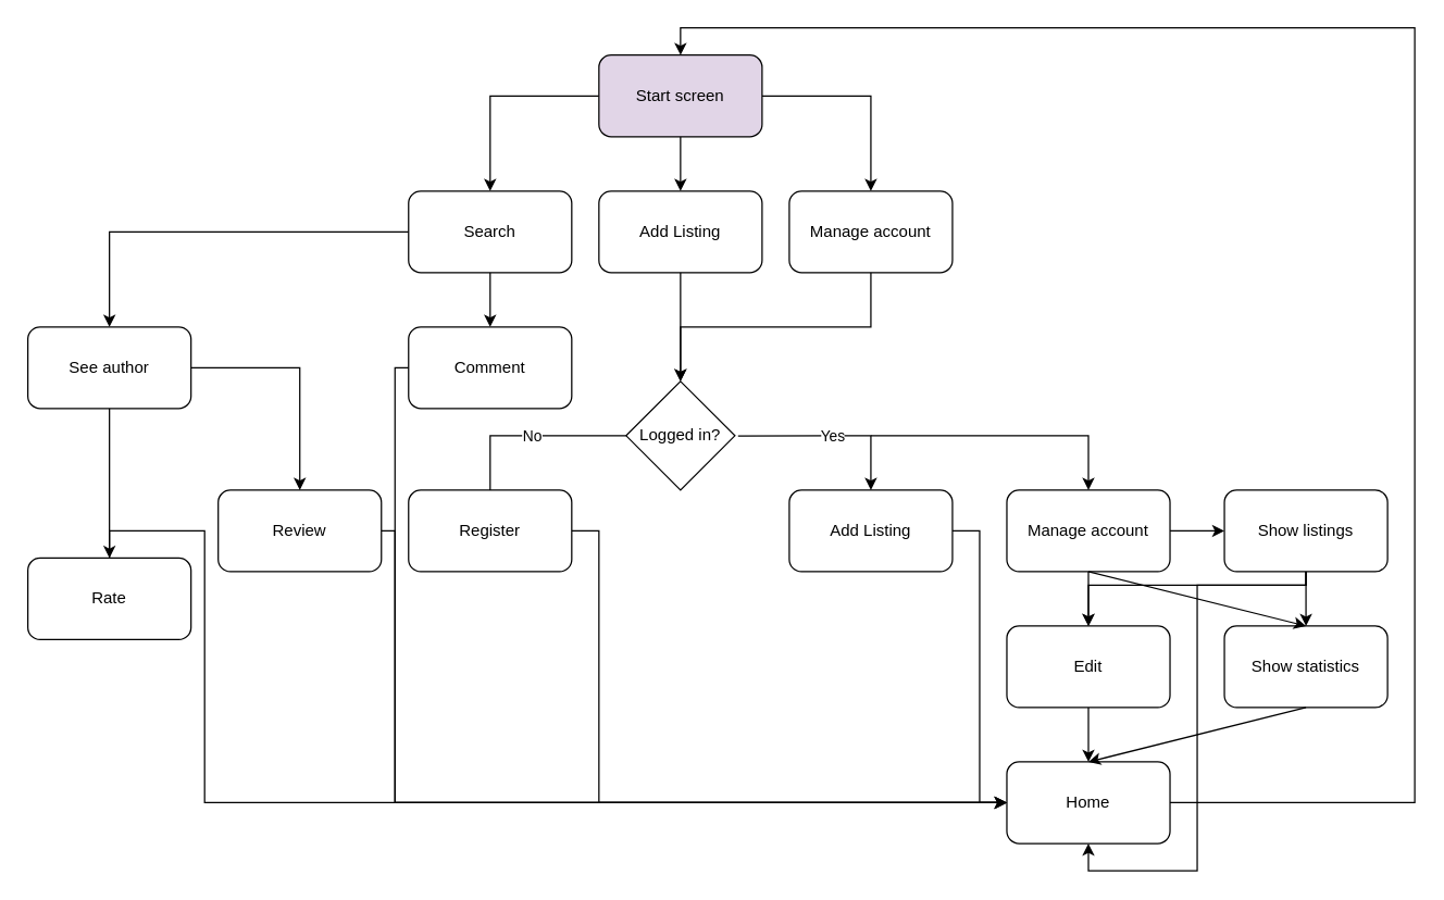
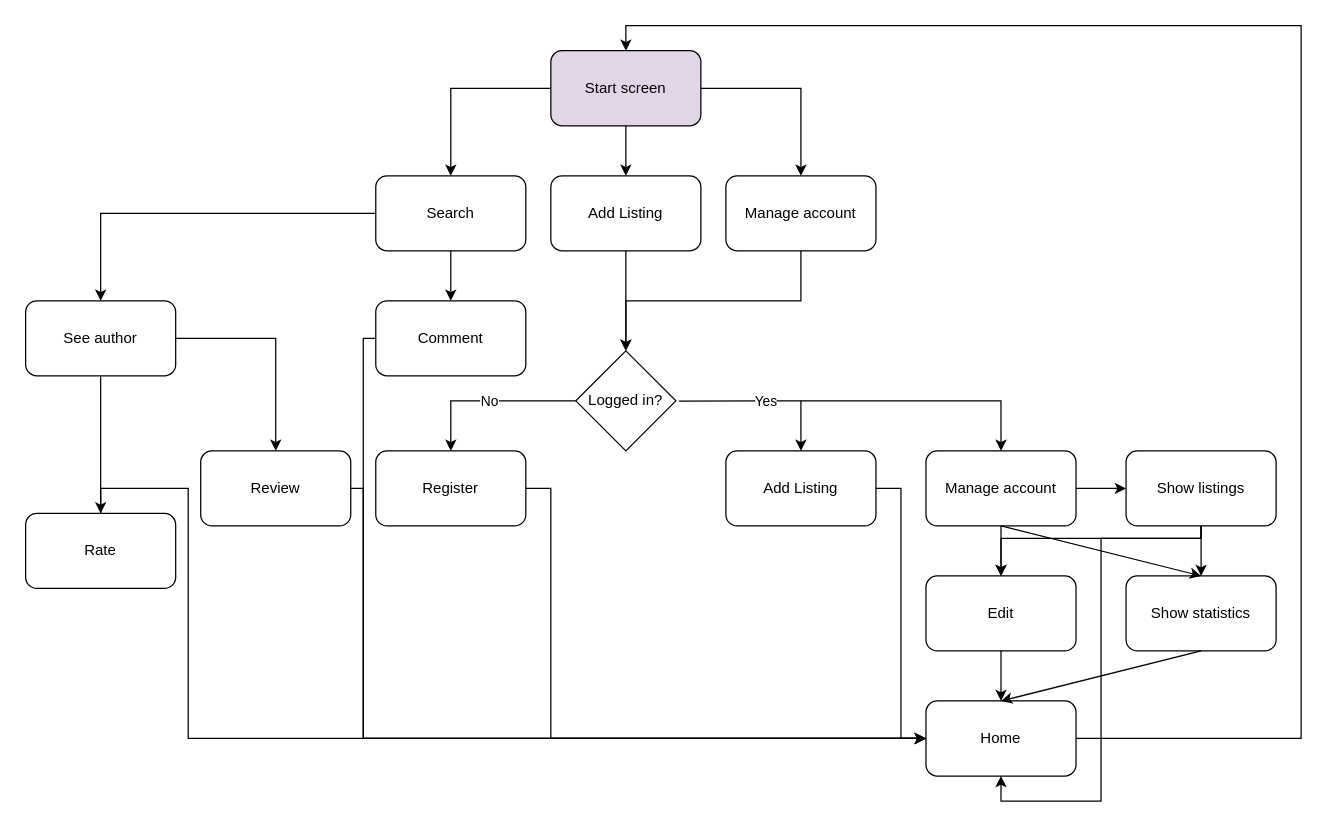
  <mxCell id="0" />
  <mxCell id="1" parent="0" />
  <mxCell id="2" style="edgeStyle=orthogonalEdgeStyle;rounded=0;orthogonalLoop=1;jettySize=auto;html=1;entryX=0.5;entryY=0;entryDx=0;entryDy=0;" edge="1" parent="1" source="5" target="12"><mxGeometry relative="1" as="geometry" /></mxCell>
  <mxCell id="3" style="edgeStyle=orthogonalEdgeStyle;rounded=0;orthogonalLoop=1;jettySize=auto;html=1;entryX=0.5;entryY=0;entryDx=0;entryDy=0;" edge="1" parent="1" source="5" target="9"><mxGeometry relative="1" as="geometry" /></mxCell>
  <mxCell id="4" style="edgeStyle=orthogonalEdgeStyle;rounded=0;orthogonalLoop=1;jettySize=auto;html=1;entryX=0.5;entryY=0;entryDx=0;entryDy=0;" edge="1" parent="1" source="5" target="7"><mxGeometry relative="1" as="geometry" /></mxCell>
  <mxCell id="5" value="Start screen" style="rounded=1;whiteSpace=wrap;html=1;fillColor=#e1d5e7;" vertex="1" parent="1"><mxGeometry x="440" y="40" width="120" height="60" as="geometry" /></mxCell>
  <mxCell id="6" style="edgeStyle=orthogonalEdgeStyle;rounded=0;orthogonalLoop=1;jettySize=auto;html=1;" edge="1" parent="1" source="7"><mxGeometry relative="1" as="geometry"><mxPoint x="500" y="280" as="targetPoint" /><Array as="points"><mxPoint x="640" y="240" /><mxPoint x="500" y="240" /></Array></mxGeometry></mxCell>
  <mxCell id="7" value="Manage account" style="rounded=1;whiteSpace=wrap;html=1;" vertex="1" parent="1"><mxGeometry x="580" y="140" width="120" height="60" as="geometry" /></mxCell>
  <mxCell id="8" style="edgeStyle=orthogonalEdgeStyle;rounded=0;orthogonalLoop=1;jettySize=auto;html=1;entryX=0.5;entryY=0;entryDx=0;entryDy=0;" edge="1" parent="1" source="9" target="13"><mxGeometry relative="1" as="geometry" /></mxCell>
  <mxCell id="9" value="Add Listing" style="rounded=1;whiteSpace=wrap;html=1;" vertex="1" parent="1"><mxGeometry x="440" y="140" width="120" height="60" as="geometry" /></mxCell>
  <mxCell id="10" style="edgeStyle=orthogonalEdgeStyle;rounded=0;orthogonalLoop=1;jettySize=auto;html=1;entryX=0.5;entryY=0;entryDx=0;entryDy=0;" edge="1" parent="1" source="12" target="38"><mxGeometry relative="1" as="geometry" /></mxCell>
  <mxCell id="11" style="edgeStyle=orthogonalEdgeStyle;rounded=0;orthogonalLoop=1;jettySize=auto;html=1;entryX=0.5;entryY=0;entryDx=0;entryDy=0;" edge="1" parent="1" source="12" target="43"><mxGeometry relative="1" as="geometry" /></mxCell>
  <mxCell id="12" value="Search" style="rounded=1;whiteSpace=wrap;html=1;" vertex="1" parent="1"><mxGeometry x="300" y="140" width="120" height="60" as="geometry" /></mxCell>
  <mxCell id="13" value="Logged in?" style="rhombus;whiteSpace=wrap;html=1;" vertex="1" parent="1"><mxGeometry x="460" y="280" width="80" height="80" as="geometry" /></mxCell>
  <mxCell id="14" style="edgeStyle=orthogonalEdgeStyle;rounded=0;orthogonalLoop=1;jettySize=auto;html=1;entryX=0;entryY=0.5;entryDx=0;entryDy=0;" edge="1" parent="1" source="15" target="35"><mxGeometry relative="1" as="geometry"><mxPoint x="800" y="560" as="targetPoint" /><Array as="points"><mxPoint x="720" y="390" /><mxPoint x="720" y="590" /></Array></mxGeometry></mxCell>
  <mxCell id="15" value="Add Listing" style="rounded=1;whiteSpace=wrap;html=1;" vertex="1" parent="1"><mxGeometry x="580" y="360" width="120" height="60" as="geometry" /></mxCell>
  <mxCell id="16" style="edgeStyle=orthogonalEdgeStyle;rounded=0;orthogonalLoop=1;jettySize=auto;html=1;entryX=0;entryY=0.5;entryDx=0;entryDy=0;" edge="1" parent="1" source="17" target="35"><mxGeometry relative="1" as="geometry"><Array as="points"><mxPoint x="440" y="390" /><mxPoint x="440" y="590" /></Array></mxGeometry></mxCell>
  <mxCell id="17" value="Register" style="rounded=1;whiteSpace=wrap;html=1;" vertex="1" parent="1"><mxGeometry x="300" y="360" width="120" height="60" as="geometry" /></mxCell>
  <mxCell id="18" value="" style="endArrow=classic;html=1;rounded=0;exitX=1.029;exitY=0.502;exitDx=0;exitDy=0;exitPerimeter=0;entryX=0.5;entryY=0;entryDx=0;entryDy=0;" edge="1" parent="1" source="13" target="15"><mxGeometry relative="1" as="geometry"><mxPoint x="470" y="350" as="sourcePoint" /><mxPoint x="570" y="350" as="targetPoint" /><Array as="points"><mxPoint x="640" y="320" /></Array></mxGeometry></mxCell>
  <mxCell id="19" value="Yes" style="edgeLabel;resizable=0;html=1;align=center;verticalAlign=middle;" connectable="0" vertex="1" parent="18"><mxGeometry relative="1" as="geometry" /></mxCell>
- <mxCell id="20" value="" style="endArrow=none;html=1;rounded=0;entryX=0.5;entryY=0;entryDx=0;entryDy=0;exitX=0;exitY=0.5;exitDx=0;exitDy=0;" edge="1" parent="1" source="13" target="17"><mxGeometry relative="1" as="geometry"><mxPoint x="480" y="310" as="sourcePoint" /><mxPoint x="580" y="310" as="targetPoint" /><Array as="points"><mxPoint x="360" y="320" /></Array></mxGeometry></mxCell>
+ <mxCell id="20" value="" style="endArrow=classic;html=1;rounded=0;entryX=0.5;entryY=0;entryDx=0;entryDy=0;exitX=0;exitY=0.5;exitDx=0;exitDy=0;" edge="1" parent="1" source="13" target="17"><mxGeometry relative="1" as="geometry"><mxPoint x="480" y="310" as="sourcePoint" /><mxPoint x="580" y="310" as="targetPoint" /><Array as="points"><mxPoint x="360" y="320" /></Array></mxGeometry></mxCell>
  <mxCell id="21" value="No" style="edgeLabel;resizable=0;html=1;align=center;verticalAlign=middle;" connectable="0" vertex="1" parent="20"><mxGeometry relative="1" as="geometry" /></mxCell>
  <mxCell id="22" value="" style="endArrow=classic;html=1;rounded=0;entryX=0.5;entryY=0;entryDx=0;entryDy=0;" edge="1" parent="1" target="25"><mxGeometry width="50" height="50" relative="1" as="geometry"><mxPoint x="640" y="320" as="sourcePoint" /><mxPoint x="790" y="360" as="targetPoint" /><Array as="points"><mxPoint x="800" y="320" /></Array></mxGeometry></mxCell>
  <mxCell id="23" style="edgeStyle=orthogonalEdgeStyle;rounded=0;orthogonalLoop=1;jettySize=auto;html=1;exitX=0.5;exitY=1;exitDx=0;exitDy=0;entryX=0.5;entryY=0;entryDx=0;entryDy=0;" edge="1" parent="1" source="25" target="27"><mxGeometry relative="1" as="geometry" /></mxCell>
  <mxCell id="24" style="edgeStyle=orthogonalEdgeStyle;rounded=0;orthogonalLoop=1;jettySize=auto;html=1;entryX=0;entryY=0.5;entryDx=0;entryDy=0;" edge="1" parent="1" source="25" target="31"><mxGeometry relative="1" as="geometry" /></mxCell>
  <mxCell id="25" value="Manage account" style="rounded=1;whiteSpace=wrap;html=1;" vertex="1" parent="1"><mxGeometry x="740" y="360" width="120" height="60" as="geometry" /></mxCell>
  <mxCell id="26" style="edgeStyle=orthogonalEdgeStyle;rounded=0;orthogonalLoop=1;jettySize=auto;html=1;" edge="1" parent="1" source="27"><mxGeometry relative="1" as="geometry"><mxPoint x="800" y="560" as="targetPoint" /><Array as="points"><mxPoint x="800" y="550" /><mxPoint x="800" y="550" /></Array></mxGeometry></mxCell>
  <mxCell id="27" value="Edit" style="rounded=1;whiteSpace=wrap;html=1;" vertex="1" parent="1"><mxGeometry x="740" y="460" width="120" height="60" as="geometry" /></mxCell>
  <mxCell id="28" style="edgeStyle=orthogonalEdgeStyle;rounded=0;orthogonalLoop=1;jettySize=auto;html=1;entryX=0.5;entryY=1;entryDx=0;entryDy=0;" edge="1" parent="1" source="31" target="35"><mxGeometry relative="1" as="geometry"><Array as="points"><mxPoint x="960" y="430" /><mxPoint x="880" y="430" /><mxPoint x="880" y="640" /><mxPoint x="800" y="640" /></Array></mxGeometry></mxCell>
  <mxCell id="29" style="edgeStyle=orthogonalEdgeStyle;rounded=0;orthogonalLoop=1;jettySize=auto;html=1;entryX=0.5;entryY=0;entryDx=0;entryDy=0;" edge="1" parent="1" source="31" target="32"><mxGeometry relative="1" as="geometry" /></mxCell>
  <mxCell id="30" style="edgeStyle=orthogonalEdgeStyle;rounded=0;orthogonalLoop=1;jettySize=auto;html=1;entryX=0.5;entryY=0;entryDx=0;entryDy=0;" edge="1" parent="1" source="31" target="27"><mxGeometry relative="1" as="geometry"><Array as="points"><mxPoint x="960" y="430" /><mxPoint x="800" y="430" /></Array></mxGeometry></mxCell>
  <mxCell id="31" value="Show listings" style="rounded=1;whiteSpace=wrap;html=1;" vertex="1" parent="1"><mxGeometry x="900" y="360" width="120" height="60" as="geometry" /></mxCell>
  <mxCell id="32" value="Show statistics" style="rounded=1;whiteSpace=wrap;html=1;" vertex="1" parent="1"><mxGeometry x="900" y="460" width="120" height="60" as="geometry" /></mxCell>
  <mxCell id="33" value="" style="endArrow=classic;html=1;rounded=0;entryX=0.5;entryY=0;entryDx=0;entryDy=0;" edge="1" parent="1" target="32"><mxGeometry width="50" height="50" relative="1" as="geometry"><mxPoint x="800" y="420" as="sourcePoint" /><mxPoint x="850" y="400" as="targetPoint" /></mxGeometry></mxCell>
  <mxCell id="34" style="edgeStyle=orthogonalEdgeStyle;rounded=0;orthogonalLoop=1;jettySize=auto;html=1;entryX=0.5;entryY=0;entryDx=0;entryDy=0;" edge="1" parent="1" source="35" target="5"><mxGeometry relative="1" as="geometry"><Array as="points"><mxPoint x="1040" y="590" /><mxPoint x="1040" y="20" /><mxPoint x="500" y="20" /></Array></mxGeometry></mxCell>
  <mxCell id="35" value="Home" style="rounded=1;whiteSpace=wrap;html=1;" vertex="1" parent="1"><mxGeometry x="740" y="560" width="120" height="60" as="geometry" /></mxCell>
  <mxCell id="36" value="" style="endArrow=classic;html=1;rounded=0;exitX=0.5;exitY=1;exitDx=0;exitDy=0;" edge="1" parent="1" source="32"><mxGeometry width="50" height="50" relative="1" as="geometry"><mxPoint x="770" y="580" as="sourcePoint" /><mxPoint x="800" y="560" as="targetPoint" /></mxGeometry></mxCell>
  <mxCell id="37" style="edgeStyle=orthogonalEdgeStyle;rounded=0;orthogonalLoop=1;jettySize=auto;html=1;entryX=0;entryY=0.5;entryDx=0;entryDy=0;" edge="1" parent="1" source="38" target="35"><mxGeometry relative="1" as="geometry"><Array as="points"><mxPoint x="290" y="270" /><mxPoint x="290" y="590" /></Array></mxGeometry></mxCell>
  <mxCell id="38" value="Comment" style="rounded=1;whiteSpace=wrap;html=1;" vertex="1" parent="1"><mxGeometry x="300" y="240" width="120" height="60" as="geometry" /></mxCell>
  <mxCell id="39" style="edgeStyle=orthogonalEdgeStyle;rounded=0;orthogonalLoop=1;jettySize=auto;html=1;" edge="1" parent="1" source="40"><mxGeometry relative="1" as="geometry"><mxPoint x="740" y="590" as="targetPoint" /><Array as="points"><mxPoint x="290" y="390" /><mxPoint x="290" y="590" /></Array></mxGeometry></mxCell>
  <mxCell id="40" value="Review" style="rounded=1;whiteSpace=wrap;html=1;" vertex="1" parent="1"><mxGeometry x="160" y="360" width="120" height="60" as="geometry" /></mxCell>
  <mxCell id="41" style="edgeStyle=orthogonalEdgeStyle;rounded=0;orthogonalLoop=1;jettySize=auto;html=1;entryX=0.5;entryY=0;entryDx=0;entryDy=0;" edge="1" parent="1" source="43" target="45"><mxGeometry relative="1" as="geometry" /></mxCell>
  <mxCell id="42" style="edgeStyle=orthogonalEdgeStyle;rounded=0;orthogonalLoop=1;jettySize=auto;html=1;entryX=0.5;entryY=0;entryDx=0;entryDy=0;" edge="1" parent="1" source="43" target="40"><mxGeometry relative="1" as="geometry" /></mxCell>
  <mxCell id="43" value="See author" style="rounded=1;whiteSpace=wrap;html=1;" vertex="1" parent="1"><mxGeometry x="20" y="240" width="120" height="60" as="geometry" /></mxCell>
  <mxCell id="44" style="edgeStyle=orthogonalEdgeStyle;rounded=0;orthogonalLoop=1;jettySize=auto;html=1;entryX=0;entryY=0.5;entryDx=0;entryDy=0;" edge="1" parent="1" source="45" target="35"><mxGeometry relative="1" as="geometry"><Array as="points"><mxPoint x="150" y="390" /><mxPoint x="150" y="590" /></Array></mxGeometry></mxCell>
  <mxCell id="45" value="Rate" style="rounded=1;whiteSpace=wrap;html=1;" vertex="1" parent="1"><mxGeometry x="20" y="410" width="120" height="60" as="geometry" /></mxCell>
